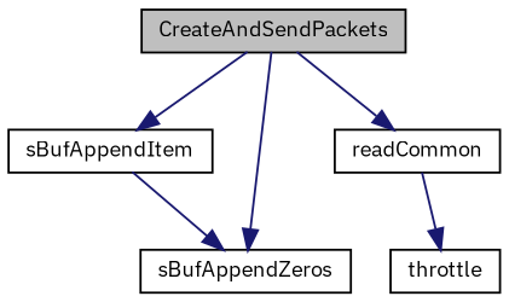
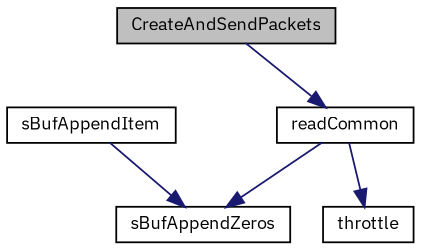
  digraph {
    fontname="IBM Plex Sans"
    rankdir=TB
    node [color=black fillcolor=white fontname="IBM Plex Sans" fontsize=10 shape=record style=filled]
    edge [color=midnightblue fontname="IBM Plex Sans" fontsize=10 labelfontname=Helvetica labelfontsize=10 style=solid]
    n1 [fillcolor=grey75 fontcolor=black height=0.2 label=CreateAndSendPackets width=0.4]
    n2 [height=0.2 label=readCommon width=0.4]
    n3 [height=0.2 label=sBufAppendItem width=0.4]
    n4 [height=0.2 label=sBufAppendZeros width=0.4]
    n5 [height=0.2 label=throttle width=0.4]
    n1 -> n2
-   n1 -> n3
-   n1 -> n4
+   n2 -> n4
    n2 -> n5
    n3 -> n4
  }
